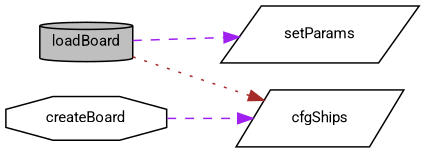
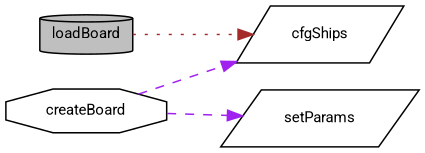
  digraph {
    fontname=Roboto
    rankdir=LR
    node [color=black fillcolor=white fontname=Roboto fontsize=10 shape=parallelogram style=filled]
    edge [color=purple fontname=Roboto fontsize=10 labelfontname=Helvetica labelfontsize=10 style=dashed]
    n1 [fillcolor=grey75 fontcolor=black height=0.2 label=loadBoard shape=cylinder width=0.4]
    n2 [height=0.2 label=setParams width=0.4]
    n3 [height=0.2 label=cfgShips width=0.4]
    n4 [height=0.2 label=createBoard shape=octagon width=0.4]
-   n1 -> n2
+   n4 -> n2
    n1 -> n3 [color=brown style=dotted]
    n4 -> n3
  }
